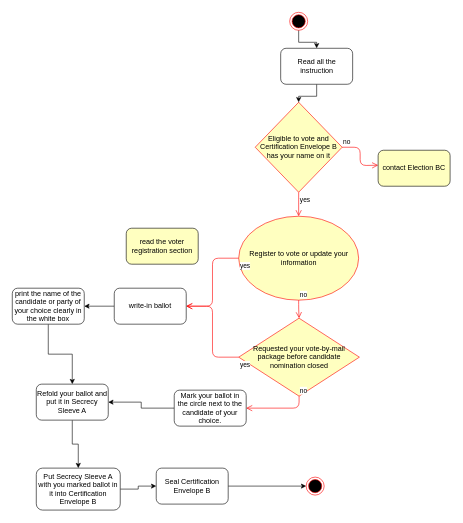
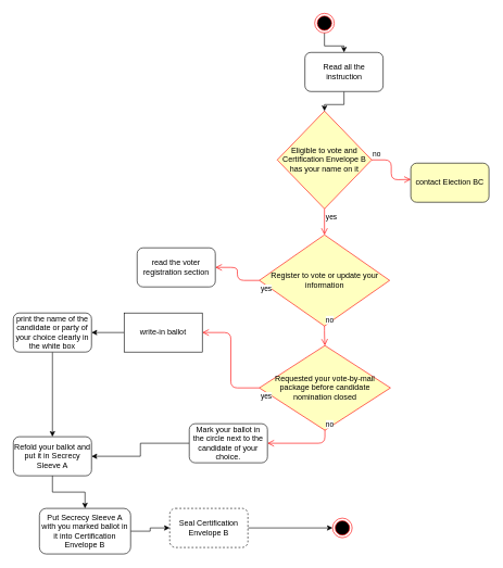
  <mxCell id="0" />
  <mxCell id="1" parent="0" />
  <mxCell id="2" value="" style="edgeStyle=orthogonalEdgeStyle;rounded=0;orthogonalLoop=1;jettySize=auto;html=1;" edge="1" parent="1" source="3" target="9"><mxGeometry relative="1" as="geometry" /></mxCell>
  <mxCell id="3" value="" style="ellipse;html=1;shape=endState;fillColor=#000000;strokeColor=#ff0000;" vertex="1" parent="1"><mxGeometry x="482.5" y="20" width="30" height="30" as="geometry" /></mxCell>
  <mxCell id="4" style="edgeStyle=orthogonalEdgeStyle;rounded=0;orthogonalLoop=1;jettySize=auto;html=1;exitX=0.5;exitY=0;exitDx=0;exitDy=0;" edge="1" parent="1" source="5"><mxGeometry relative="1" as="geometry"><mxPoint x="498" y="200" as="targetPoint" /></mxGeometry></mxCell>
  <mxCell id="5" value="Eligible to vote and Certification Envelope B has your name on it" style="rhombus;whiteSpace=wrap;html=1;fillColor=#ffffc0;strokeColor=#ff0000;" vertex="1" parent="1"><mxGeometry x="425" y="170" width="145" height="150" as="geometry" /></mxCell>
  <mxCell id="6" value="no" style="edgeStyle=orthogonalEdgeStyle;html=1;align=left;verticalAlign=bottom;endArrow=open;endSize=8;strokeColor=#ff0000;" edge="1" source="5" parent="1"><mxGeometry x="-1" relative="1" as="geometry"><mxPoint x="630" y="275" as="targetPoint" /></mxGeometry></mxCell>
  <mxCell id="7" value="yes" style="edgeStyle=orthogonalEdgeStyle;html=1;align=left;verticalAlign=top;endArrow=open;endSize=8;strokeColor=#ff0000;entryX=0.5;entryY=0;entryDx=0;entryDy=0;" edge="1" source="5" parent="1" target="11"><mxGeometry x="-1" relative="1" as="geometry"><mxPoint x="498" y="470" as="targetPoint" /></mxGeometry></mxCell>
  <mxCell id="8" value="" style="edgeStyle=orthogonalEdgeStyle;rounded=0;orthogonalLoop=1;jettySize=auto;html=1;" edge="1" parent="1" source="9" target="5"><mxGeometry relative="1" as="geometry" /></mxCell>
  <mxCell id="9" value="Read all the instruction" style="rounded=1;whiteSpace=wrap;html=1;" vertex="1" parent="1"><mxGeometry x="467.5" y="80" width="120" height="60" as="geometry" /></mxCell>
  <mxCell id="10" value="contact Election BC" style="rounded=1;whiteSpace=wrap;html=1;fillColor=#ffffc0;" vertex="1" parent="1"><mxGeometry x="630" y="250" width="120" height="60" as="geometry" /></mxCell>
- <mxCell id="11" value="Register to vote or update your information" style="ellipse;whiteSpace=wrap;html=1;fillColor=#ffffc0;strokeColor=#ff0000;" vertex="1" parent="1"><mxGeometry x="397.5" y="360" width="200" height="140" as="geometry" /></mxCell>
+ <mxCell id="11" value="Register to vote or update your information" style="rhombus;whiteSpace=wrap;html=1;fillColor=#ffffc0;strokeColor=#ff0000;" vertex="1" parent="1"><mxGeometry x="397.5" y="360" width="200" height="140" as="geometry" /></mxCell>
  <mxCell id="12" value="no" style="edgeStyle=orthogonalEdgeStyle;html=1;align=left;verticalAlign=bottom;endArrow=open;endSize=8;strokeColor=#ff0000;" edge="1" source="11" parent="1" target="15"><mxGeometry x="-1" relative="1" as="geometry"><mxPoint x="498" y="610" as="targetPoint" /></mxGeometry></mxCell>
- <mxCell id="13" value="yes" style="edgeStyle=orthogonalEdgeStyle;html=1;align=left;verticalAlign=top;endArrow=open;endSize=8;strokeColor=#ff0000;" edge="1" source="11" parent="1" target="19"><mxGeometry x="-1" relative="1" as="geometry"><mxPoint x="330" y="480" as="targetPoint" /></mxGeometry></mxCell>
- <mxCell id="14" value="read the voter registration section" style="rounded=1;whiteSpace=wrap;html=1;fillColor=#ffffc0;" vertex="1" parent="1"><mxGeometry x="210" y="380" width="120" height="60" as="geometry" /></mxCell>
+ <mxCell id="13" value="yes" style="edgeStyle=orthogonalEdgeStyle;html=1;align=left;verticalAlign=top;endArrow=open;endSize=8;strokeColor=#ff0000;entryX=1;entryY=0.5;entryDx=0;entryDy=0;" edge="1" source="11" parent="1" target="14"><mxGeometry x="-1" relative="1" as="geometry"><mxPoint x="330" y="480" as="targetPoint" /></mxGeometry></mxCell>
+ <mxCell id="14" value="read the voter registration section" style="rounded=1;whiteSpace=wrap;html=1;" vertex="1" parent="1"><mxGeometry x="210" y="380" width="120" height="60" as="geometry" /></mxCell>
  <mxCell id="15" value="Requested your vote-by-mail package before candidate nomination closed" style="rhombus;whiteSpace=wrap;html=1;fillColor=#ffffc0;strokeColor=#ff0000;" vertex="1" parent="1"><mxGeometry x="397.5" y="530" width="201.25" height="130" as="geometry" /></mxCell>
  <mxCell id="16" value="no" style="edgeStyle=orthogonalEdgeStyle;html=1;align=left;verticalAlign=bottom;endArrow=open;endSize=8;strokeColor=#ff0000;entryX=1;entryY=0.5;entryDx=0;entryDy=0;" edge="1" source="15" parent="1" target="21"><mxGeometry x="-1" relative="1" as="geometry"><mxPoint x="498" y="770" as="targetPoint" /></mxGeometry></mxCell>
  <mxCell id="17" value="yes" style="edgeStyle=orthogonalEdgeStyle;html=1;align=left;verticalAlign=top;endArrow=open;endSize=8;strokeColor=#ff0000;entryX=1;entryY=0.5;entryDx=0;entryDy=0;" edge="1" source="15" parent="1" target="19"><mxGeometry x="-1" relative="1" as="geometry"><mxPoint x="320" y="630" as="targetPoint" /></mxGeometry></mxCell>
  <mxCell id="18" value="" style="edgeStyle=orthogonalEdgeStyle;rounded=0;orthogonalLoop=1;jettySize=auto;html=1;" edge="1" parent="1" source="19" target="23"><mxGeometry relative="1" as="geometry" /></mxCell>
- <mxCell id="19" value="write-in ballot" style="rounded=1;whiteSpace=wrap;html=1;" vertex="1" parent="1"><mxGeometry x="190" y="480" width="120" height="60" as="geometry" /></mxCell>
+ <mxCell id="19" value="write-in ballot" style="whiteSpace=wrap;html=1;rounded=0;" vertex="1" parent="1"><mxGeometry x="190" y="480" width="120" height="60" as="geometry" /></mxCell>
  <mxCell id="20" style="edgeStyle=orthogonalEdgeStyle;rounded=0;orthogonalLoop=1;jettySize=auto;html=1;entryX=1;entryY=0.5;entryDx=0;entryDy=0;" edge="1" parent="1" source="21" target="25"><mxGeometry relative="1" as="geometry" /></mxCell>
  <mxCell id="21" value="Mark your ballot in the circle next to the candidate of your choice." style="rounded=1;whiteSpace=wrap;html=1;" vertex="1" parent="1"><mxGeometry x="290" y="650" width="120" height="60" as="geometry" /></mxCell>
  <mxCell id="22" value="" style="edgeStyle=orthogonalEdgeStyle;rounded=0;orthogonalLoop=1;jettySize=auto;html=1;" edge="1" parent="1" source="23" target="25"><mxGeometry relative="1" as="geometry" /></mxCell>
  <mxCell id="23" value="&lt;span&gt;print the name of the candidate or party of your choice clearly in the white box&lt;/span&gt;" style="rounded=1;whiteSpace=wrap;html=1;" vertex="1" parent="1"><mxGeometry x="20" y="480" width="120" height="60" as="geometry" /></mxCell>
  <mxCell id="24" value="" style="edgeStyle=orthogonalEdgeStyle;rounded=0;orthogonalLoop=1;jettySize=auto;html=1;" edge="1" parent="1" source="25" target="27"><mxGeometry relative="1" as="geometry" /></mxCell>
- <mxCell id="25" value="Refold your ballot and put it in Secrecy Sleeve A" style="whiteSpace=wrap;html=1;rounded=1;" vertex="1" parent="1"><mxGeometry x="60" y="640" width="120" height="60" as="geometry" /></mxCell>
+ <mxCell id="25" value="Refold your ballot and put it in Secrecy Sleeve A" style="whiteSpace=wrap;html=1;rounded=1;" vertex="1" parent="1"><mxGeometry x="20" y="670" width="120" height="60" as="geometry" /></mxCell>
  <mxCell id="26" value="" style="edgeStyle=orthogonalEdgeStyle;rounded=0;orthogonalLoop=1;jettySize=auto;html=1;" edge="1" parent="1" source="27" target="29"><mxGeometry relative="1" as="geometry" /></mxCell>
  <mxCell id="27" value="Put Secrecy Sleeve A with you marked ballot in it into Certification Envelope B" style="whiteSpace=wrap;html=1;rounded=1;" vertex="1" parent="1"><mxGeometry x="60" y="780" width="140" height="70" as="geometry" /></mxCell>
  <mxCell id="28" style="edgeStyle=orthogonalEdgeStyle;rounded=0;orthogonalLoop=1;jettySize=auto;html=1;" edge="1" parent="1" source="29" target="30"><mxGeometry relative="1" as="geometry" /></mxCell>
- <mxCell id="29" value="Seal Certification Envelope B" style="whiteSpace=wrap;html=1;rounded=1;" vertex="1" parent="1"><mxGeometry x="260" y="780" width="120" height="60" as="geometry" /></mxCell>
+ <mxCell id="29" value="Seal Certification Envelope B" style="whiteSpace=wrap;html=1;rounded=1;dashed=1;" vertex="1" parent="1"><mxGeometry x="260" y="780" width="120" height="60" as="geometry" /></mxCell>
  <mxCell id="30" value="" style="ellipse;html=1;shape=endState;fillColor=#000000;strokeColor=#ff0000;" vertex="1" parent="1"><mxGeometry x="510" y="795" width="30" height="30" as="geometry" /></mxCell>
